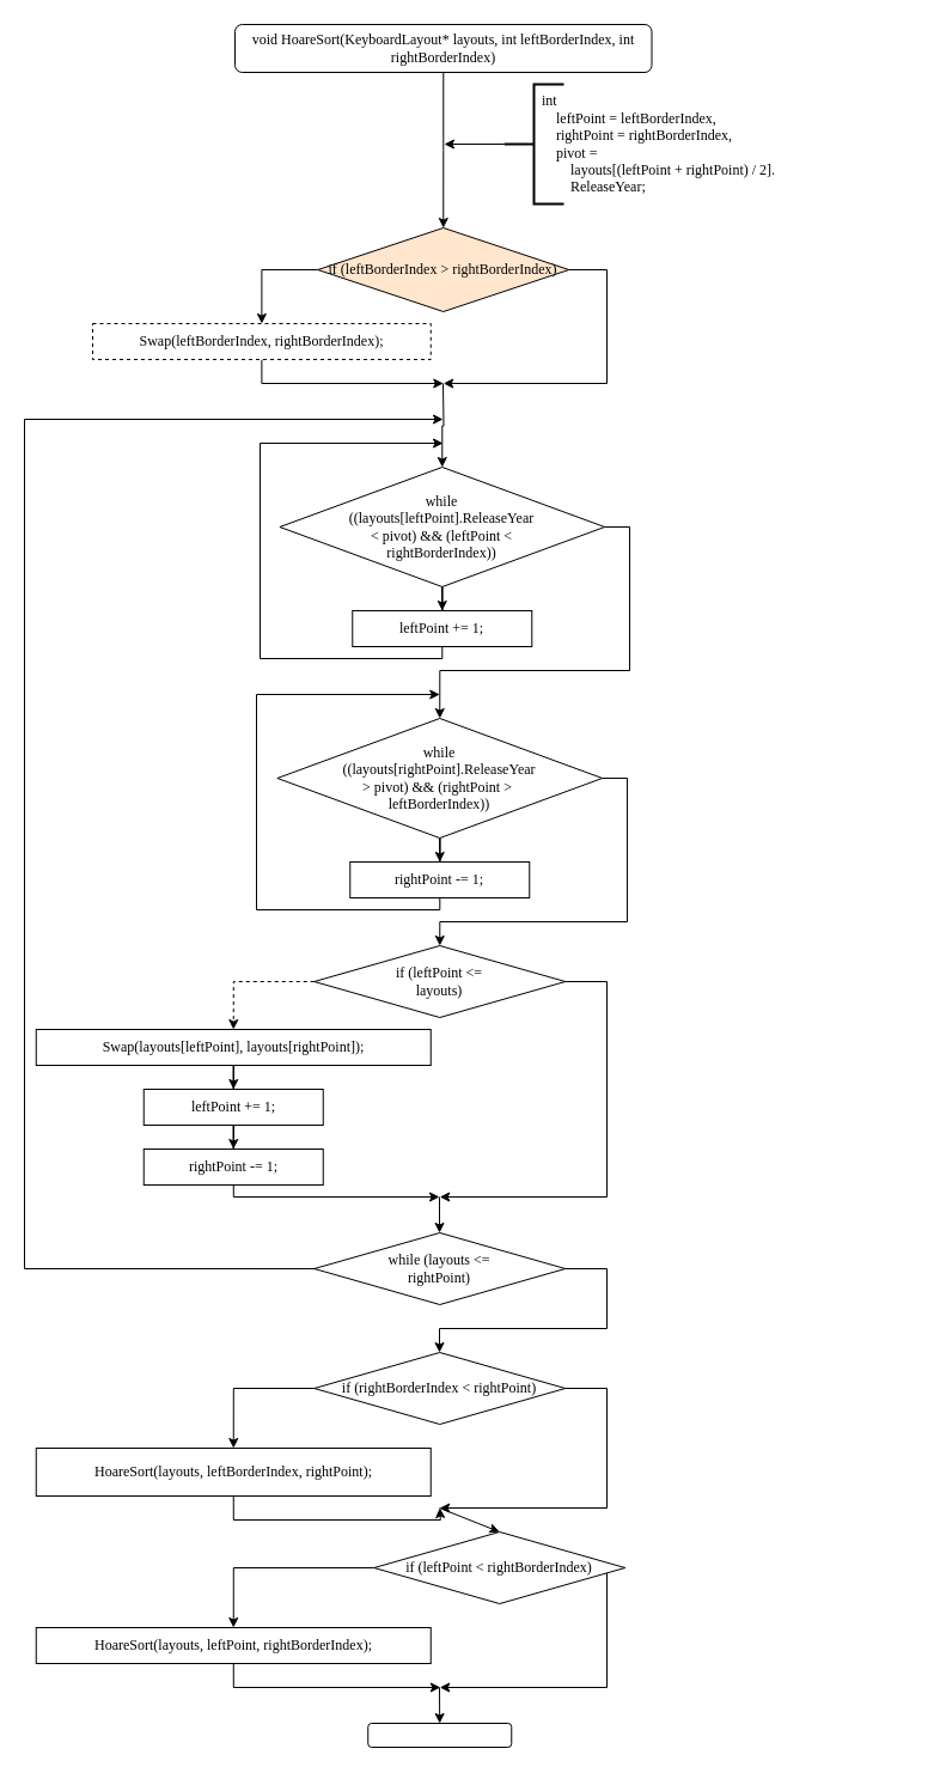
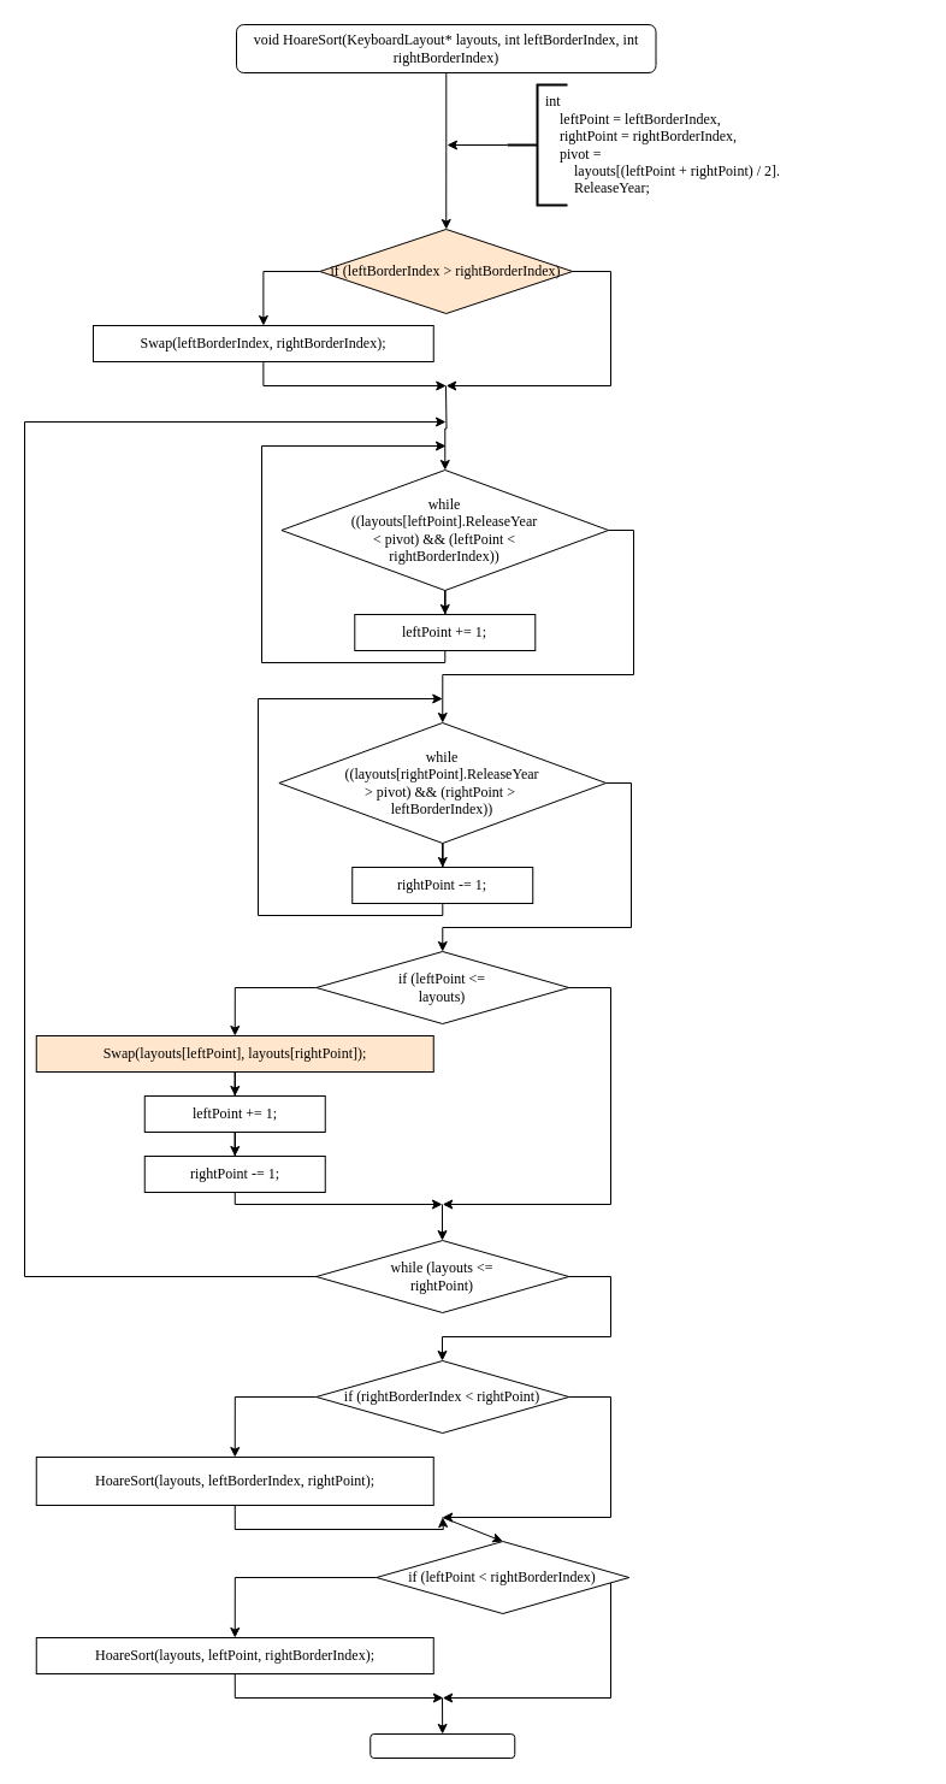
  <mxCell id="0" />
  <mxCell id="1" parent="0" />
  <mxCell id="2" style="edgeStyle=orthogonalEdgeStyle;rounded=0;orthogonalLoop=1;jettySize=auto;html=1;entryX=0.5;entryY=0;entryDx=0;entryDy=0;" edge="1" parent="1" source="3" target="11"><mxGeometry relative="1" as="geometry"><mxPoint x="370.25" y="190" as="targetPoint" /></mxGeometry></mxCell>
  <mxCell id="3" value="void HoareSort(KeyboardLayout* layouts, int leftBorderIndex, int rightBorderIndex)" style="rounded=1;whiteSpace=wrap;html=1;fontFamily=Consolas;" vertex="1" parent="1"><mxGeometry x="196" y="20" width="348.5" height="40" as="geometry" /></mxCell>
  <mxCell id="4" style="edgeStyle=orthogonalEdgeStyle;rounded=0;orthogonalLoop=1;jettySize=auto;html=1;" edge="1" parent="1" source="5"><mxGeometry relative="1" as="geometry"><mxPoint x="371" y="120" as="targetPoint" /></mxGeometry></mxCell>
  <mxCell id="5" value="" style="strokeWidth=2;html=1;shape=mxgraph.flowchart.annotation_2;align=left;labelPosition=right;pointerEvents=1;" vertex="1" parent="1"><mxGeometry x="421" y="70" width="50" height="100" as="geometry" /></mxCell>
  <mxCell id="6" value="&lt;div&gt;int&lt;/div&gt;&lt;div&gt;&amp;nbsp; &amp;nbsp; leftPoint = leftBorderIndex,&lt;/div&gt;&lt;div&gt;&amp;nbsp; &amp;nbsp; rightPoint = rightBorderIndex,&lt;/div&gt;&lt;div&gt;&amp;nbsp; &amp;nbsp; pivot =&amp;nbsp;&lt;/div&gt;&lt;div&gt;&amp;nbsp; &amp;nbsp; &amp;nbsp; &amp;nbsp; layouts[(leftPoint + rightPoint) / 2].&lt;/div&gt;&lt;div&gt;&amp;nbsp; &amp;nbsp; &amp;nbsp; &amp;nbsp; ReleaseYear;&lt;/div&gt;" style="text;html=1;strokeColor=none;fillColor=none;align=left;verticalAlign=middle;whiteSpace=wrap;rounded=0;fontFamily=consolas;" vertex="1" parent="1"><mxGeometry x="451" y="75" width="312.5" height="90" as="geometry" /></mxCell>
  <mxCell id="7" style="edgeStyle=orthogonalEdgeStyle;rounded=0;orthogonalLoop=1;jettySize=auto;html=1;fontFamily=consolas;entryX=0.5;entryY=0;entryDx=0;entryDy=0;" edge="1" parent="1" source="11" target="12"><mxGeometry relative="1" as="geometry"><Array as="points"><mxPoint x="218" y="225" /><mxPoint x="218" y="270" /></Array></mxGeometry></mxCell>
  <mxCell id="8" style="edgeStyle=orthogonalEdgeStyle;rounded=0;orthogonalLoop=1;jettySize=auto;html=1;fontFamily=consolas;exitX=0.5;exitY=1;exitDx=0;exitDy=0;" edge="1" parent="1" source="12"><mxGeometry relative="1" as="geometry"><mxPoint x="370.25" y="320" as="targetPoint" /><Array as="points"><mxPoint x="218" y="320" /></Array></mxGeometry></mxCell>
  <mxCell id="9" style="edgeStyle=orthogonalEdgeStyle;rounded=0;orthogonalLoop=1;jettySize=auto;html=1;fontFamily=consolas;" edge="1" parent="1" source="11"><mxGeometry relative="1" as="geometry"><mxPoint x="370.25" y="320" as="targetPoint" /><Array as="points"><mxPoint x="507" y="225" /><mxPoint x="507" y="320" /></Array></mxGeometry></mxCell>
  <mxCell id="10" style="edgeStyle=orthogonalEdgeStyle;rounded=0;orthogonalLoop=1;jettySize=auto;html=1;fontFamily=consolas;entryX=0.5;entryY=0;entryDx=0;entryDy=0;" edge="1" parent="1" target="15"><mxGeometry relative="1" as="geometry"><mxPoint x="370" y="350" as="targetPoint" /><mxPoint x="370" y="320" as="sourcePoint" /></mxGeometry></mxCell>
  <mxCell id="11" value="if (leftBorderIndex &amp;gt; rightBorderIndex)" style="rhombus;whiteSpace=wrap;html=1;align=center;fontFamily=consolas;fillColor=#ffe6cc;" vertex="1" parent="1"><mxGeometry x="265.25" y="190" width="210" height="70" as="geometry" /></mxCell>
- <mxCell id="12" value="Swap(leftBorderIndex, rightBorderIndex);" style="rounded=0;whiteSpace=wrap;html=1;fontFamily=Consolas;align=center;dashed=1;" vertex="1" parent="1"><mxGeometry x="77" y="270" width="282.75" height="30" as="geometry" /></mxCell>
+ <mxCell id="12" value="Swap(leftBorderIndex, rightBorderIndex);" style="rounded=0;whiteSpace=wrap;html=1;fontFamily=Consolas;align=center;" vertex="1" parent="1"><mxGeometry x="77" y="270" width="282.75" height="30" as="geometry" /></mxCell>
  <mxCell id="13" style="edgeStyle=orthogonalEdgeStyle;rounded=0;orthogonalLoop=1;jettySize=auto;html=1;entryX=0.5;entryY=0;entryDx=0;entryDy=0;fontFamily=consolas;" edge="1" parent="1" source="15" target="17"><mxGeometry relative="1" as="geometry" /></mxCell>
  <mxCell id="14" style="edgeStyle=orthogonalEdgeStyle;rounded=0;orthogonalLoop=1;jettySize=auto;html=1;fontFamily=consolas;entryX=0.5;entryY=0;entryDx=0;entryDy=0;" edge="1" parent="1" source="15" target="20"><mxGeometry relative="1" as="geometry"><mxPoint x="369.285" y="560" as="targetPoint" /><Array as="points"><mxPoint x="526.03" y="440" /><mxPoint x="526.03" y="560" /><mxPoint x="367.03" y="560" /></Array></mxGeometry></mxCell>
  <mxCell id="15" value="while &lt;br&gt;((layouts[leftPoint].ReleaseYear &lt;br&gt;&amp;lt; pivot) &amp;amp;&amp;amp; (leftPoint &amp;lt; &lt;br&gt;rightBorderIndex))" style="rhombus;whiteSpace=wrap;html=1;align=center;fontFamily=consolas;" vertex="1" parent="1"><mxGeometry x="233.41" y="390" width="271.75" height="100" as="geometry" /></mxCell>
  <mxCell id="16" style="edgeStyle=orthogonalEdgeStyle;rounded=0;orthogonalLoop=1;jettySize=auto;html=1;fontFamily=consolas;" edge="1" parent="1" source="17"><mxGeometry relative="1" as="geometry"><mxPoint x="370" y="370" as="targetPoint" /><Array as="points"><mxPoint x="369" y="550" /><mxPoint x="217" y="550" /><mxPoint x="217" y="370" /></Array></mxGeometry></mxCell>
  <mxCell id="17" value="leftPoint += 1;" style="rounded=0;whiteSpace=wrap;html=1;fontFamily=Consolas;align=center;" vertex="1" parent="1"><mxGeometry x="294.28" y="510" width="150" height="30" as="geometry" /></mxCell>
  <mxCell id="18" style="edgeStyle=orthogonalEdgeStyle;rounded=0;orthogonalLoop=1;jettySize=auto;html=1;fontFamily=consolas;entryX=0.5;entryY=0;entryDx=0;entryDy=0;" edge="1" parent="1" source="20" target="26"><mxGeometry relative="1" as="geometry"><mxPoint x="367.255" y="770" as="targetPoint" /><Array as="points"><mxPoint x="524" y="650" /><mxPoint x="524" y="770" /><mxPoint x="367" y="770" /></Array></mxGeometry></mxCell>
  <mxCell id="19" style="edgeStyle=orthogonalEdgeStyle;rounded=0;orthogonalLoop=1;jettySize=auto;html=1;entryX=0.5;entryY=0;entryDx=0;entryDy=0;fontFamily=consolas;" edge="1" parent="1" source="20" target="22"><mxGeometry relative="1" as="geometry" /></mxCell>
  <mxCell id="20" value="while &lt;br&gt;((layouts[rightPoint].ReleaseYear &lt;br&gt;&amp;gt; pivot) &amp;amp;&amp;amp; (rightPoint &amp;gt;&amp;nbsp;&lt;br&gt;leftBorderIndex))" style="rhombus;whiteSpace=wrap;html=1;align=center;fontFamily=consolas;" vertex="1" parent="1"><mxGeometry x="231.38" y="600" width="271.75" height="100" as="geometry" /></mxCell>
  <mxCell id="21" style="edgeStyle=orthogonalEdgeStyle;rounded=0;orthogonalLoop=1;jettySize=auto;html=1;fontFamily=consolas;" edge="1" parent="1" source="22"><mxGeometry relative="1" as="geometry"><mxPoint x="367.25" y="580" as="targetPoint" /><Array as="points"><mxPoint x="367" y="760" /><mxPoint x="214" y="760" /><mxPoint x="214" y="580" /></Array></mxGeometry></mxCell>
  <mxCell id="22" value="rightPoint -= 1;" style="rounded=0;whiteSpace=wrap;html=1;fontFamily=Consolas;align=center;" vertex="1" parent="1"><mxGeometry x="292.25" y="720" width="150" height="30" as="geometry" /></mxCell>
- <mxCell id="23" style="edgeStyle=orthogonalEdgeStyle;rounded=0;orthogonalLoop=1;jettySize=auto;html=1;entryX=0.5;entryY=0;entryDx=0;entryDy=0;fontFamily=consolas;dashed=1;" edge="1" parent="1" source="26" target="28"><mxGeometry relative="1" as="geometry"><Array as="points"><mxPoint x="195" y="820" /></Array></mxGeometry></mxCell>
+ <mxCell id="23" style="edgeStyle=orthogonalEdgeStyle;rounded=0;orthogonalLoop=1;jettySize=auto;html=1;entryX=0.5;entryY=0;entryDx=0;entryDy=0;fontFamily=consolas;" edge="1" parent="1" source="26" target="28"><mxGeometry relative="1" as="geometry"><Array as="points"><mxPoint x="195" y="820" /></Array></mxGeometry></mxCell>
  <mxCell id="24" style="edgeStyle=orthogonalEdgeStyle;rounded=0;orthogonalLoop=1;jettySize=auto;html=1;fontFamily=consolas;exitX=0.5;exitY=1;exitDx=0;exitDy=0;" edge="1" parent="1" source="29"><mxGeometry relative="1" as="geometry"><mxPoint x="367" y="1000" as="targetPoint" /><Array as="points"><mxPoint x="195" y="1000" /><mxPoint x="367" y="1000" /></Array></mxGeometry></mxCell>
  <mxCell id="25" style="edgeStyle=orthogonalEdgeStyle;rounded=0;orthogonalLoop=1;jettySize=auto;html=1;fontFamily=consolas;" edge="1" parent="1" source="26"><mxGeometry relative="1" as="geometry"><mxPoint x="367.25" y="1000" as="targetPoint" /><Array as="points"><mxPoint x="507" y="820" /><mxPoint x="507" y="1000" /></Array></mxGeometry></mxCell>
  <mxCell id="26" value="if (leftPoint &amp;lt;= &lt;br&gt;layouts)" style="rhombus;whiteSpace=wrap;html=1;align=center;fontFamily=consolas;" vertex="1" parent="1"><mxGeometry x="262.25" y="790" width="210" height="60" as="geometry" /></mxCell>
  <mxCell id="27" style="edgeStyle=orthogonalEdgeStyle;rounded=0;orthogonalLoop=1;jettySize=auto;html=1;entryX=0.5;entryY=0;entryDx=0;entryDy=0;fontFamily=consolas;" edge="1" parent="1" source="28" target="31"><mxGeometry relative="1" as="geometry" /></mxCell>
- <mxCell id="28" value="Swap(layouts[leftPoint], layouts[rightPoint]);" style="rounded=0;whiteSpace=wrap;html=1;fontFamily=Consolas;align=center;" vertex="1" parent="1"><mxGeometry x="29.75" y="860" width="330" height="30" as="geometry" /></mxCell>
+ <mxCell id="28" value="Swap(layouts[leftPoint], layouts[rightPoint]);" style="rounded=0;whiteSpace=wrap;html=1;fontFamily=Consolas;align=center;fillColor=#ffe6cc;" vertex="1" parent="1"><mxGeometry x="29.75" y="860" width="330" height="30" as="geometry" /></mxCell>
  <mxCell id="29" value="rightPoint -= 1;" style="rounded=0;whiteSpace=wrap;html=1;fontFamily=Consolas;align=center;" vertex="1" parent="1"><mxGeometry x="119.75" y="960" width="150" height="30" as="geometry" /></mxCell>
  <mxCell id="30" style="edgeStyle=orthogonalEdgeStyle;rounded=0;orthogonalLoop=1;jettySize=auto;html=1;entryX=0.5;entryY=0;entryDx=0;entryDy=0;fontFamily=consolas;" edge="1" parent="1" source="31" target="29"><mxGeometry relative="1" as="geometry" /></mxCell>
  <mxCell id="31" value="leftPoint += 1;" style="rounded=0;whiteSpace=wrap;html=1;fontFamily=Consolas;align=center;" vertex="1" parent="1"><mxGeometry x="119.75" y="910" width="150" height="30" as="geometry" /></mxCell>
  <mxCell id="32" value="" style="endArrow=classic;html=1;fontFamily=consolas;" edge="1" parent="1"><mxGeometry width="50" height="50" relative="1" as="geometry"><mxPoint x="367" y="1000" as="sourcePoint" /><mxPoint x="367" y="1030" as="targetPoint" /></mxGeometry></mxCell>
  <mxCell id="33" style="edgeStyle=orthogonalEdgeStyle;rounded=0;orthogonalLoop=1;jettySize=auto;html=1;fontFamily=consolas;" edge="1" parent="1"><mxGeometry relative="1" as="geometry"><mxPoint x="370" y="350" as="targetPoint" /><mxPoint x="265.35" y="1060.029" as="sourcePoint" /><Array as="points"><mxPoint x="20" y="1060" /><mxPoint x="20" y="350" /></Array></mxGeometry></mxCell>
  <mxCell id="34" style="edgeStyle=orthogonalEdgeStyle;rounded=0;orthogonalLoop=1;jettySize=auto;html=1;fontFamily=consolas;" edge="1" parent="1" source="35"><mxGeometry relative="1" as="geometry"><mxPoint x="367" y="1130" as="targetPoint" /><Array as="points"><mxPoint x="507" y="1060" /><mxPoint x="507" y="1110" /><mxPoint x="367" y="1110" /></Array></mxGeometry></mxCell>
  <mxCell id="35" value="while (layouts &amp;lt;= &lt;br&gt;rightPoint)" style="rhombus;whiteSpace=wrap;html=1;align=center;fontFamily=consolas;" vertex="1" parent="1"><mxGeometry x="262.25" y="1030" width="210" height="60" as="geometry" /></mxCell>
  <mxCell id="36" style="edgeStyle=orthogonalEdgeStyle;rounded=0;orthogonalLoop=1;jettySize=auto;html=1;entryX=0.5;entryY=0;entryDx=0;entryDy=0;fontFamily=consolas;" edge="1" parent="1" source="39" target="40"><mxGeometry relative="1" as="geometry"><Array as="points"><mxPoint x="195" y="1160" /></Array></mxGeometry></mxCell>
  <mxCell id="37" style="edgeStyle=orthogonalEdgeStyle;rounded=0;orthogonalLoop=1;jettySize=auto;html=1;fontFamily=consolas;exitX=0.5;exitY=1;exitDx=0;exitDy=0;" edge="1" parent="1" source="40"><mxGeometry relative="1" as="geometry"><mxPoint x="367.25" y="1260" as="targetPoint" /></mxGeometry></mxCell>
  <mxCell id="38" style="edgeStyle=orthogonalEdgeStyle;rounded=0;orthogonalLoop=1;jettySize=auto;html=1;fontFamily=consolas;" edge="1" parent="1" source="39"><mxGeometry relative="1" as="geometry"><mxPoint x="367.25" y="1260" as="targetPoint" /><Array as="points"><mxPoint x="507" y="1160" /><mxPoint x="507" y="1260" /></Array></mxGeometry></mxCell>
  <mxCell id="39" value="if (rightBorderIndex &amp;lt; rightPoint)" style="rhombus;whiteSpace=wrap;html=1;align=center;fontFamily=consolas;" vertex="1" parent="1"><mxGeometry x="262.25" y="1130" width="210" height="60" as="geometry" /></mxCell>
  <mxCell id="40" value="HoareSort(layouts, leftBorderIndex, rightPoint);" style="rounded=0;whiteSpace=wrap;html=1;fontFamily=Consolas;align=center;" vertex="1" parent="1"><mxGeometry x="29.75" y="1210" width="330" height="40" as="geometry" /></mxCell>
  <mxCell id="41" style="edgeStyle=orthogonalEdgeStyle;rounded=0;orthogonalLoop=1;jettySize=auto;html=1;entryX=0.5;entryY=0;entryDx=0;entryDy=0;fontFamily=consolas;" edge="1" parent="1" source="44" target="45"><mxGeometry relative="1" as="geometry"><Array as="points"><mxPoint x="195" y="1310" /></Array></mxGeometry></mxCell>
  <mxCell id="42" style="edgeStyle=orthogonalEdgeStyle;rounded=0;orthogonalLoop=1;jettySize=auto;html=1;fontFamily=consolas;exitX=0.5;exitY=1;exitDx=0;exitDy=0;" edge="1" parent="1" source="45"><mxGeometry relative="1" as="geometry"><mxPoint x="367.25" y="1410" as="targetPoint" /></mxGeometry></mxCell>
  <mxCell id="43" style="edgeStyle=orthogonalEdgeStyle;rounded=0;orthogonalLoop=1;jettySize=auto;html=1;fontFamily=consolas;" edge="1" parent="1" source="44"><mxGeometry relative="1" as="geometry"><mxPoint x="367.25" y="1410" as="targetPoint" /><Array as="points"><mxPoint x="507" y="1310" /><mxPoint x="507" y="1410" /></Array></mxGeometry></mxCell>
  <mxCell id="44" value="if (leftPoint &amp;lt; rightBorderIndex)" style="rhombus;whiteSpace=wrap;html=1;align=center;fontFamily=consolas;" vertex="1" parent="1"><mxGeometry x="312.25" y="1280" width="210" height="60" as="geometry" /></mxCell>
  <mxCell id="45" value="HoareSort(layouts, leftPoint, rightBorderIndex);" style="rounded=0;whiteSpace=wrap;html=1;fontFamily=Consolas;align=center;" vertex="1" parent="1"><mxGeometry x="29.75" y="1360" width="330" height="30" as="geometry" /></mxCell>
  <mxCell id="46" value="" style="endArrow=classic;html=1;fontFamily=consolas;entryX=0.5;entryY=0;entryDx=0;entryDy=0;" edge="1" parent="1" target="44"><mxGeometry width="50" height="50" relative="1" as="geometry"><mxPoint x="367" y="1260" as="sourcePoint" /><mxPoint x="427" y="1270" as="targetPoint" /></mxGeometry></mxCell>
  <mxCell id="47" value="" style="endArrow=classic;html=1;fontFamily=consolas;" edge="1" parent="1" target="48"><mxGeometry width="50" height="50" relative="1" as="geometry"><mxPoint x="367" y="1410" as="sourcePoint" /><mxPoint x="367" y="1450" as="targetPoint" /></mxGeometry></mxCell>
  <mxCell id="48" value="" style="rounded=1;whiteSpace=wrap;html=1;" vertex="1" parent="1"><mxGeometry x="307.25" y="1440" width="120" height="20" as="geometry" /></mxCell>
